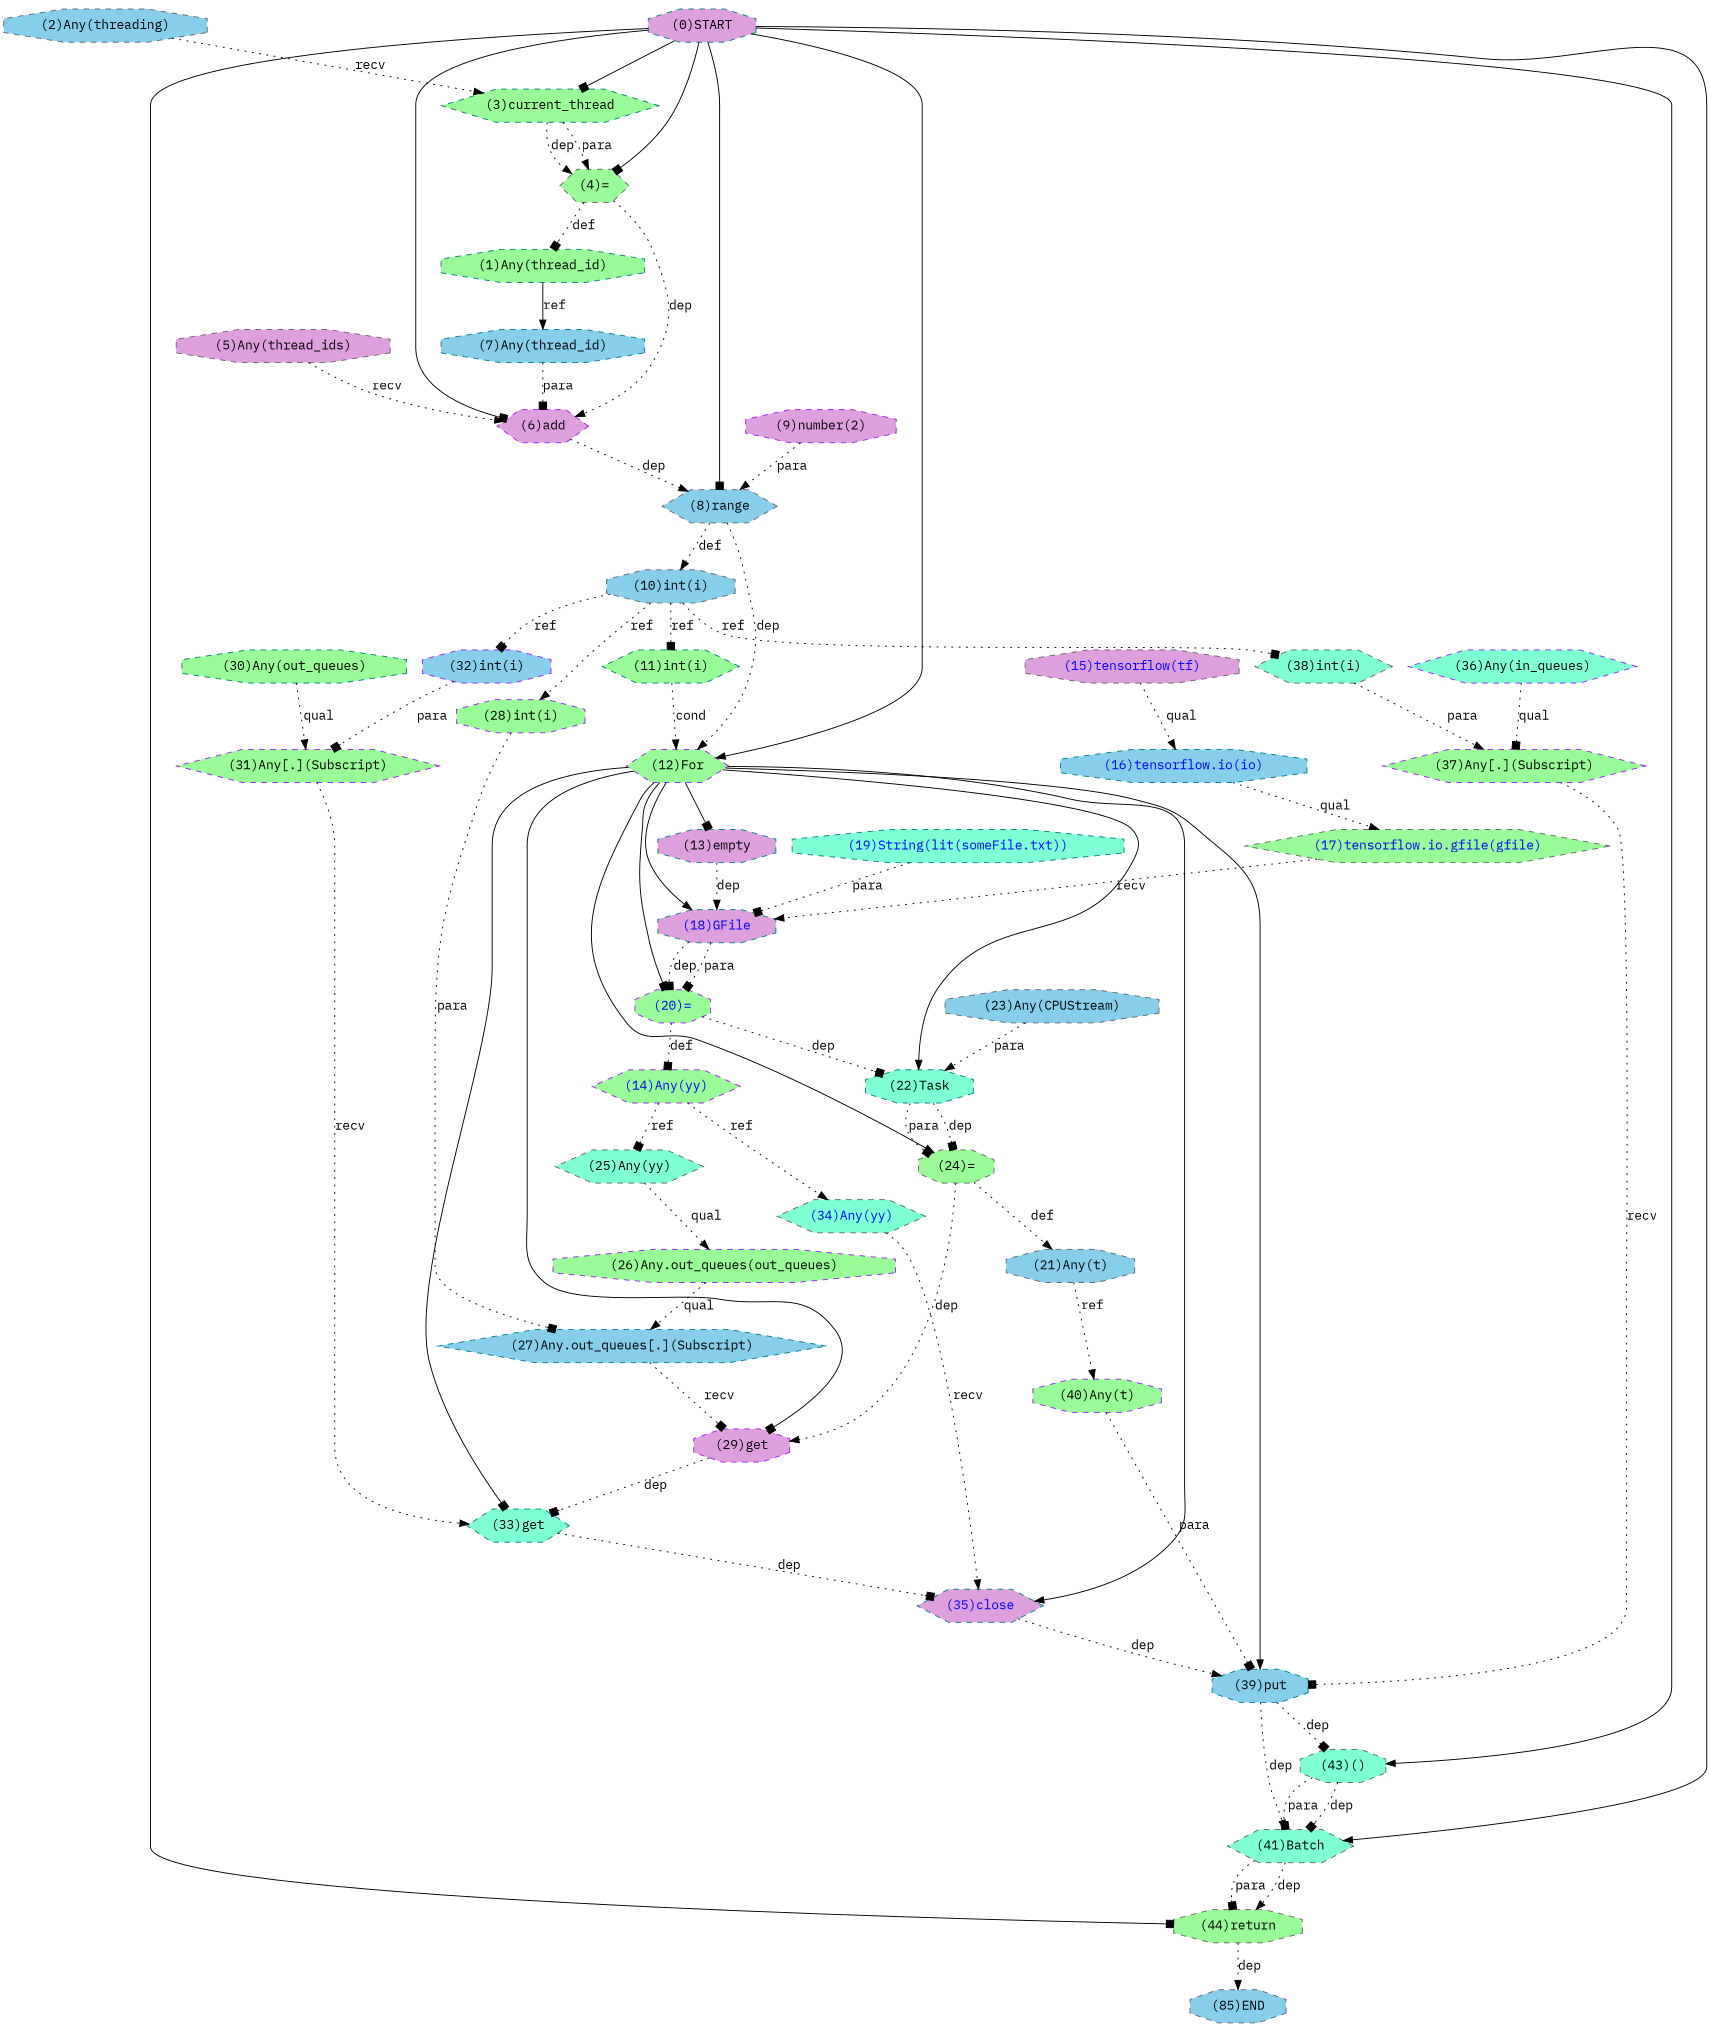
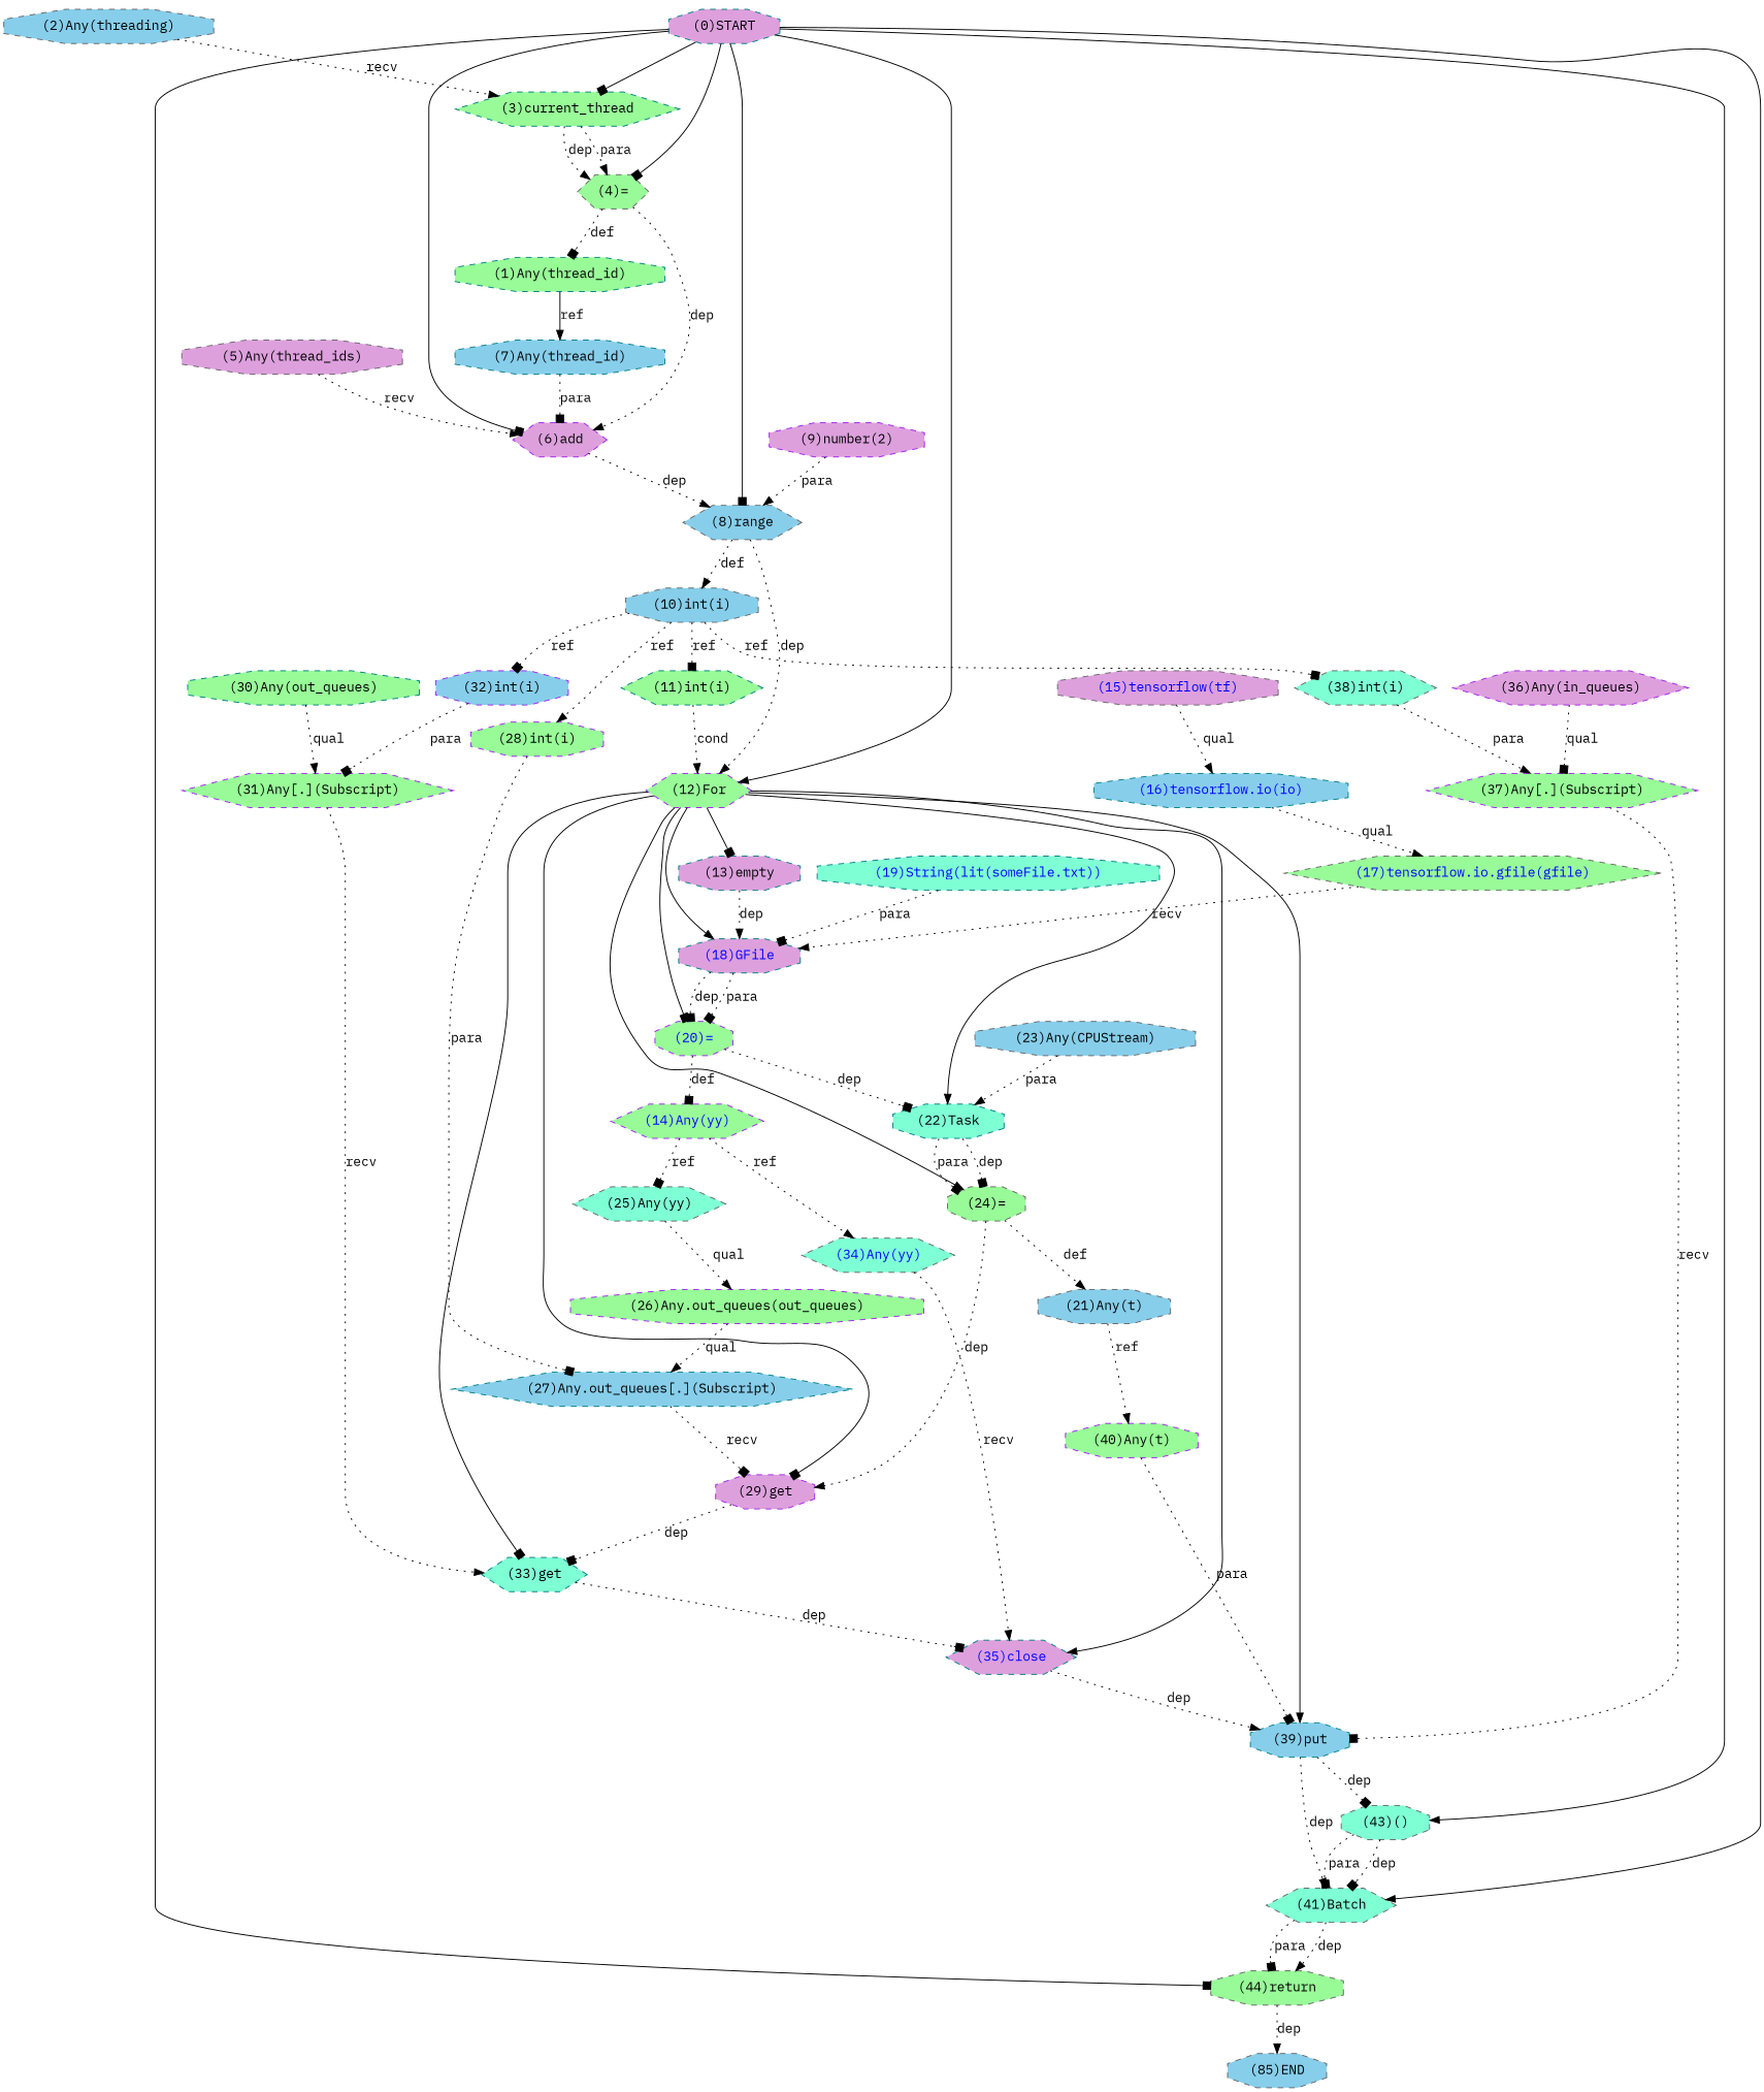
  digraph {
    fontname="IBM Plex Mono"
    node [color=gray40 fillcolor=palegreen fontname="IBM Plex Mono" shape=octagon style="dashed,filled"]
    edge [arrowhead=normal fontname="IBM Plex Mono" style=dotted]
    n1 [color=purple fillcolor=plum label="(29)get"]
    n2 [color=teal fillcolor=aquamarine label="(33)get" shape=hexagon]
    n3 [color=teal fillcolor=plum fontcolor=blue label="(35)close" shape=hexagon]
    n4 [color=teal label="(1)Any(thread_id)"]
    n5 [color=teal fillcolor=skyblue label="(7)Any(thread_id)"]
    n6 [color=purple fillcolor=plum label="(6)add" shape=hexagon]
    n7 [fillcolor=skyblue label="(8)range" shape=hexagon]
    n8 [fillcolor=skyblue label="(10)int(i)"]
    n9 [color=purple label="(12)For" shape=hexagon]
    n10 [color=purple fillcolor=skyblue label="(32)int(i)"]
    n11 [fillcolor=aquamarine label="(38)int(i)" shape=hexagon]
    n12 [color=purple label="(28)int(i)"]
    n13 [color=teal label="(11)int(i)" shape=hexagon]
    n14 [color=teal fillcolor=skyblue label="(39)put"]
    n15 [color=teal fillcolor=plum fontcolor=blue label="(18)GFile"]
    n16 [color=purple fontcolor=blue label="(20)="]
    n17 [color=teal fillcolor=aquamarine label="(22)Task"]
    n18 [label="(24)="]
    n19 [color=teal fillcolor=plum label="(13)empty"]
    n20 [fillcolor=aquamarine fontcolor=blue label="(34)Any(yy)" shape=hexagon]
    n21 [color=purple label="(40)Any(t)"]
    n22 [fillcolor=aquamarine label="(43)()"]
    n23 [fillcolor=aquamarine label="(41)Batch" shape=hexagon]
    n24 [fillcolor=plum label="(5)Any(thread_ids)"]
    n25 [color=purple label="(31)Any[.](Subscript)" shape=hexagon]
    n26 [fillcolor=skyblue label="(2)Any(threading)"]
    n27 [color=teal label="(3)current_thread" shape=hexagon]
    n28 [label="(4)=" shape=hexagon]
    n29 [color=purple fontcolor=blue label="(14)Any(yy)" shape=hexagon]
    n30 [color=teal fillcolor=plum label="(0)START"]
    n31 [label="(44)return"]
    n32 [fillcolor=skyblue label="(85)END"]
    n33 [fillcolor=skyblue label="(23)Any(CPUStream)"]
    n34 [color=purple fillcolor=plum label="(9)number(2)"]
    n35 [fillcolor=plum fontcolor=blue label="(15)tensorflow(tf)"]
    n36 [color=teal fillcolor=skyblue fontcolor=blue label="(16)tensorflow.io(io)"]
    n37 [fontcolor=blue label="(17)tensorflow.io.gfile(gfile)" shape=hexagon]
    n38 [color=teal fillcolor=skyblue label="(27)Any.out_queues[.](Subscript)" shape=hexagon]
    n39 [fillcolor=skyblue label="(21)Any(t)"]
    n40 [color=purple label="(37)Any[.](Subscript)" shape=hexagon]
    n41 [color=teal fillcolor=aquamarine fontcolor=blue label="(19)String(lit(someFile.txt))"]
    n42 [fillcolor=aquamarine label="(25)Any(yy)" shape=hexagon]
    n43 [color=teal label="(30)Any(out_queues)"]
-   n44 [color=purple fillcolor=aquamarine label="(36)Any(in_queues)" shape=hexagon]
+   n44 [color=purple fillcolor=plum label="(36)Any(in_queues)" shape=hexagon]
    n45 [color=purple label="(26)Any.out_queues(out_queues)"]
    n1 -> n2 [arrowhead=box label=dep]
    n2 -> n3 [arrowhead=box label=dep]
    n3 -> n14 [label=dep]
    n4 -> n5 [label=ref style=solid]
    n5 -> n6 [arrowhead=box label=para]
    n6 -> n7 [label=dep]
    n7 -> n8 [label=def]
    n7 -> n9 [label=dep]
    n8 -> n10 [arrowhead=box label=ref]
    n8 -> n11 [arrowhead=box label=ref]
    n8 -> n12 [label=ref]
    n8 -> n13 [arrowhead=box label=ref]
    n9 -> n1 [arrowhead=box style=solid]
    n9 -> n2 [arrowhead=box style=solid]
    n9 -> n3 [style=solid]
    n9 -> n14 [style=solid]
    n9 -> n15 [style=solid]
    n9 -> n16 [arrowhead=box style=solid]
    n9 -> n17 [style=solid]
    n9 -> n18 [style=solid]
    n9 -> n19 [arrowhead=box style=solid]
    n10 -> n25 [arrowhead=box label=para]
    n11 -> n40 [label=para]
    n12 -> n38 [arrowhead=box label=para]
    n13 -> n9 [label=cond]
    n14 -> n22 [arrowhead=box label=dep]
    n14 -> n23 [label=dep]
    n15 -> n16 [arrowhead=box label=dep]
    n15 -> n16 [arrowhead=box label=para]
    n16 -> n17 [arrowhead=box label=dep]
    n16 -> n29 [arrowhead=box label=def]
    n17 -> n18 [arrowhead=box label=dep]
    n17 -> n18 [arrowhead=box label=para]
    n18 -> n1 [label=dep]
    n18 -> n39 [label=def]
    n19 -> n15 [label=dep]
    n20 -> n3 [label=recv]
    n21 -> n14 [arrowhead=box label=para]
    n22 -> n23 [arrowhead=box label=dep]
    n22 -> n23 [arrowhead=box label=para]
    n23 -> n31 [label=dep]
    n23 -> n31 [arrowhead=box label=para]
    n24 -> n6 [label=recv]
    n25 -> n2 [label=recv]
    n26 -> n27 [label=recv]
    n27 -> n28 [label=dep]
    n27 -> n28 [label=para]
    n28 -> n4 [arrowhead=box label=def]
    n28 -> n6 [label=dep]
    n29 -> n20 [label=ref]
    n29 -> n42 [arrowhead=box label=ref]
    n30 -> n6 [arrowhead=box style=solid]
    n30 -> n7 [arrowhead=box style=solid]
    n30 -> n9 [style=solid]
    n30 -> n22 [style=solid]
    n30 -> n23 [style=solid]
    n30 -> n27 [arrowhead=box style=solid]
    n30 -> n28 [arrowhead=box style=solid]
    n30 -> n31 [arrowhead=box style=solid]
    n31 -> n32 [label=dep]
    n33 -> n17 [label=para]
    n34 -> n7 [label=para]
    n35 -> n36 [label=qual]
    n36 -> n37 [label=qual]
    n37 -> n15 [label=recv]
    n38 -> n1 [arrowhead=box label=recv]
    n39 -> n21 [label=ref]
    n40 -> n14 [arrowhead=box label=recv]
    n41 -> n15 [arrowhead=box label=para]
    n42 -> n45 [label=qual]
    n43 -> n25 [label=qual]
    n44 -> n40 [arrowhead=box label=qual]
    n45 -> n38 [label=qual]
  }
